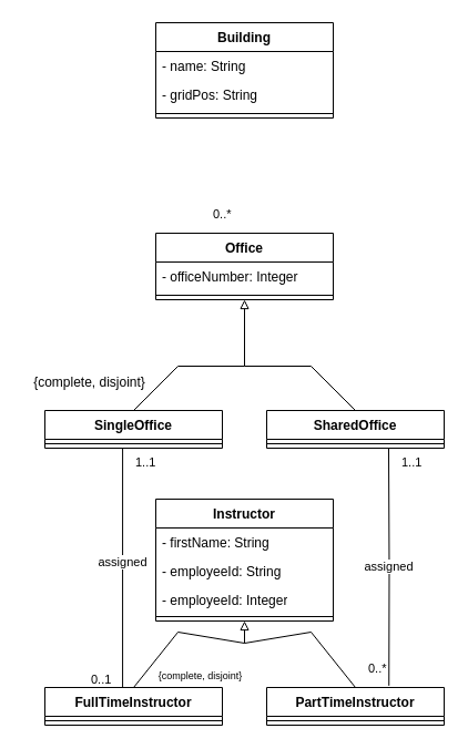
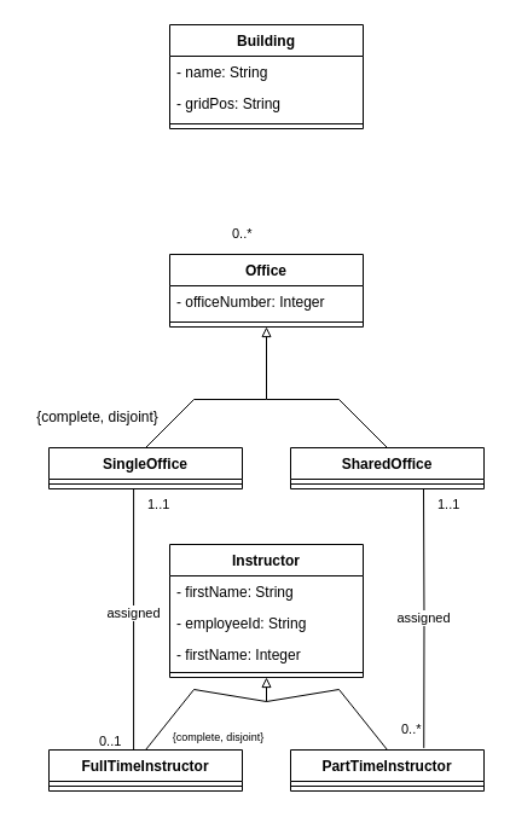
  <mxCell id="0" />
  <mxCell id="1" parent="0" />
  <mxCell id="2" value="Building" style="swimlane;fontStyle=1;align=center;verticalAlign=top;childLayout=stackLayout;horizontal=1;startSize=26;horizontalStack=0;resizeParent=1;resizeParentMax=0;resizeLast=0;collapsible=1;marginBottom=0;whiteSpace=wrap;html=1;" vertex="1" parent="1"><mxGeometry x="140" y="20" width="160" height="86" as="geometry" /></mxCell>
  <mxCell id="3" value="- name: String" style="text;strokeColor=none;fillColor=none;align=left;verticalAlign=top;spacingLeft=4;spacingRight=4;overflow=hidden;rotatable=0;points=[[0,0.5],[1,0.5]];portConstraint=eastwest;whiteSpace=wrap;html=1;" vertex="1" parent="2"><mxGeometry y="26" width="160" height="26" as="geometry" /></mxCell>
  <mxCell id="4" value="- gridPos: String" style="text;strokeColor=none;fillColor=none;align=left;verticalAlign=top;spacingLeft=4;spacingRight=4;overflow=hidden;rotatable=0;points=[[0,0.5],[1,0.5]];portConstraint=eastwest;whiteSpace=wrap;html=1;" vertex="1" parent="2"><mxGeometry y="52" width="160" height="26" as="geometry" /></mxCell>
  <mxCell id="5" value="" style="line;strokeWidth=1;fillColor=none;align=left;verticalAlign=middle;spacingTop=-1;spacingLeft=3;spacingRight=3;rotatable=0;labelPosition=right;points=[];portConstraint=eastwest;strokeColor=inherit;" vertex="1" parent="2"><mxGeometry y="78" width="160" height="8" as="geometry" /></mxCell>
  <mxCell id="6" value="Office" style="swimlane;fontStyle=1;align=center;verticalAlign=top;childLayout=stackLayout;horizontal=1;startSize=26;horizontalStack=0;resizeParent=1;resizeParentMax=0;resizeLast=0;collapsible=1;marginBottom=0;whiteSpace=wrap;html=1;" vertex="1" parent="1"><mxGeometry x="140" y="210" width="160" height="60" as="geometry" /></mxCell>
  <mxCell id="7" value="- officeNumber: Integer" style="text;strokeColor=none;fillColor=none;align=left;verticalAlign=top;spacingLeft=4;spacingRight=4;overflow=hidden;rotatable=0;points=[[0,0.5],[1,0.5]];portConstraint=eastwest;whiteSpace=wrap;html=1;" vertex="1" parent="6"><mxGeometry y="26" width="160" height="26" as="geometry" /></mxCell>
  <mxCell id="8" value="" style="line;strokeWidth=1;fillColor=none;align=left;verticalAlign=middle;spacingTop=-1;spacingLeft=3;spacingRight=3;rotatable=0;labelPosition=right;points=[];portConstraint=eastwest;strokeColor=inherit;" vertex="1" parent="6"><mxGeometry y="52" width="160" height="8" as="geometry" /></mxCell>
  <mxCell id="9" value="0..*" style="edgeLabel;resizable=0;html=1;align=left;verticalAlign=top;" connectable="0" vertex="1" parent="1"><mxGeometry x="190" y="180" as="geometry" /></mxCell>
  <mxCell id="10" value="" style="endArrow=none;startArrow=block;endFill=1;startFill=0;html=1;rounded=0;exitX=0.5;exitY=1;exitDx=0;exitDy=0;entryX=0.5;entryY=0;entryDx=0;entryDy=0;" edge="1" parent="1" source="6" target="11"><mxGeometry width="160" relative="1" as="geometry"><mxPoint x="190" y="340" as="sourcePoint" /><mxPoint x="220" y="360" as="targetPoint" /><Array as="points"><mxPoint x="220" y="330" /><mxPoint x="160" y="330" /></Array></mxGeometry></mxCell>
  <mxCell id="11" value="SingleOffice" style="swimlane;fontStyle=1;align=center;verticalAlign=top;childLayout=stackLayout;horizontal=1;startSize=26;horizontalStack=0;resizeParent=1;resizeParentMax=0;resizeLast=0;collapsible=1;marginBottom=0;whiteSpace=wrap;html=1;" vertex="1" parent="1"><mxGeometry x="40" y="370" width="160" height="34" as="geometry" /></mxCell>
  <mxCell id="12" value="" style="line;strokeWidth=1;fillColor=none;align=left;verticalAlign=middle;spacingTop=-1;spacingLeft=3;spacingRight=3;rotatable=0;labelPosition=right;points=[];portConstraint=eastwest;strokeColor=inherit;" vertex="1" parent="11"><mxGeometry y="26" width="160" height="8" as="geometry" /></mxCell>
  <mxCell id="13" value="SharedOffice" style="swimlane;fontStyle=1;align=center;verticalAlign=top;childLayout=stackLayout;horizontal=1;startSize=26;horizontalStack=0;resizeParent=1;resizeParentMax=0;resizeLast=0;collapsible=1;marginBottom=0;whiteSpace=wrap;html=1;" vertex="1" parent="1"><mxGeometry x="240" y="370" width="160" height="34" as="geometry" /></mxCell>
  <mxCell id="14" value="" style="line;strokeWidth=1;fillColor=none;align=left;verticalAlign=middle;spacingTop=-1;spacingLeft=3;spacingRight=3;rotatable=0;labelPosition=right;points=[];portConstraint=eastwest;strokeColor=inherit;" vertex="1" parent="13"><mxGeometry y="26" width="160" height="8" as="geometry" /></mxCell>
  <mxCell id="15" value="" style="endArrow=none;startArrow=none;endFill=1;startFill=0;html=1;rounded=0;entryX=0.5;entryY=0;entryDx=0;entryDy=0;" edge="1" parent="1" target="13"><mxGeometry width="160" relative="1" as="geometry"><mxPoint x="220" y="330" as="sourcePoint" /><mxPoint x="140" y="380" as="targetPoint" /><Array as="points"><mxPoint x="280" y="330" /></Array></mxGeometry></mxCell>
  <mxCell id="16" value="{complete, disjoint}" style="text;html=1;align=center;verticalAlign=middle;resizable=0;points=[];autosize=1;strokeColor=none;fillColor=none;" vertex="1" parent="1"><mxGeometry x="20" y="330" width="120" height="30" as="geometry" /></mxCell>
  <mxCell id="17" value="Instructor" style="swimlane;fontStyle=1;align=center;verticalAlign=top;childLayout=stackLayout;horizontal=1;startSize=26;horizontalStack=0;resizeParent=1;resizeParentMax=0;resizeLast=0;collapsible=1;marginBottom=0;whiteSpace=wrap;html=1;" vertex="1" parent="1"><mxGeometry x="140" y="450" width="160" height="110" as="geometry" /></mxCell>
  <mxCell id="18" value="- firstName: String" style="text;strokeColor=none;fillColor=none;align=left;verticalAlign=top;spacingLeft=4;spacingRight=4;overflow=hidden;rotatable=0;points=[[0,0.5],[1,0.5]];portConstraint=eastwest;whiteSpace=wrap;html=1;" vertex="1" parent="17"><mxGeometry y="26" width="160" height="26" as="geometry" /></mxCell>
  <mxCell id="19" value="- employeeId: String" style="text;strokeColor=none;fillColor=none;align=left;verticalAlign=top;spacingLeft=4;spacingRight=4;overflow=hidden;rotatable=0;points=[[0,0.5],[1,0.5]];portConstraint=eastwest;whiteSpace=wrap;html=1;" vertex="1" parent="17"><mxGeometry y="52" width="160" height="26" as="geometry" /></mxCell>
- <mxCell id="20" value="- employeeId: Integer" style="text;strokeColor=none;fillColor=none;align=left;verticalAlign=top;spacingLeft=4;spacingRight=4;overflow=hidden;rotatable=0;points=[[0,0.5],[1,0.5]];portConstraint=eastwest;whiteSpace=wrap;html=1;" vertex="1" parent="17"><mxGeometry y="78" width="160" height="24" as="geometry" /></mxCell>
+ <mxCell id="20" value="- firstName: Integer" style="text;strokeColor=none;fillColor=none;align=left;verticalAlign=top;spacingLeft=4;spacingRight=4;overflow=hidden;rotatable=0;points=[[0,0.5],[1,0.5]];portConstraint=eastwest;whiteSpace=wrap;html=1;" vertex="1" parent="17"><mxGeometry y="78" width="160" height="24" as="geometry" /></mxCell>
  <mxCell id="21" value="" style="line;strokeWidth=1;fillColor=none;align=left;verticalAlign=middle;spacingTop=-1;spacingLeft=3;spacingRight=3;rotatable=0;labelPosition=right;points=[];portConstraint=eastwest;strokeColor=inherit;" vertex="1" parent="17"><mxGeometry y="102" width="160" height="8" as="geometry" /></mxCell>
  <mxCell id="22" value="FullTimeInstructor" style="swimlane;fontStyle=1;align=center;verticalAlign=top;childLayout=stackLayout;horizontal=1;startSize=26;horizontalStack=0;resizeParent=1;resizeParentMax=0;resizeLast=0;collapsible=1;marginBottom=0;whiteSpace=wrap;html=1;" vertex="1" parent="1"><mxGeometry x="40" y="620" width="160" height="34" as="geometry" /></mxCell>
  <mxCell id="23" value="" style="line;strokeWidth=1;fillColor=none;align=left;verticalAlign=middle;spacingTop=-1;spacingLeft=3;spacingRight=3;rotatable=0;labelPosition=right;points=[];portConstraint=eastwest;strokeColor=inherit;" vertex="1" parent="22"><mxGeometry y="26" width="160" height="8" as="geometry" /></mxCell>
  <mxCell id="24" value="PartTimeInstructor" style="swimlane;fontStyle=1;align=center;verticalAlign=top;childLayout=stackLayout;horizontal=1;startSize=26;horizontalStack=0;resizeParent=1;resizeParentMax=0;resizeLast=0;collapsible=1;marginBottom=0;whiteSpace=wrap;html=1;" vertex="1" parent="1"><mxGeometry x="240" y="620" width="160" height="34" as="geometry" /></mxCell>
  <mxCell id="25" value="" style="line;strokeWidth=1;fillColor=none;align=left;verticalAlign=middle;spacingTop=-1;spacingLeft=3;spacingRight=3;rotatable=0;labelPosition=right;points=[];portConstraint=eastwest;strokeColor=inherit;" vertex="1" parent="24"><mxGeometry y="26" width="160" height="8" as="geometry" /></mxCell>
  <mxCell id="26" value="" style="endArrow=none;startArrow=block;endFill=1;startFill=0;html=1;rounded=0;entryX=0.5;entryY=0;entryDx=0;entryDy=0;" edge="1" parent="1" target="22"><mxGeometry width="160" relative="1" as="geometry"><mxPoint x="220" y="560" as="sourcePoint" /><mxPoint x="120" y="610" as="targetPoint" /><Array as="points"><mxPoint x="220" y="580" /><mxPoint x="160" y="570" /></Array></mxGeometry></mxCell>
  <mxCell id="27" value="" style="endArrow=none;startArrow=none;endFill=1;startFill=0;html=1;rounded=0;entryX=0.5;entryY=0;entryDx=0;entryDy=0;" edge="1" parent="1" target="24"><mxGeometry width="160" relative="1" as="geometry"><mxPoint x="220" y="580" as="sourcePoint" /><mxPoint x="320" y="610" as="targetPoint" /><Array as="points"><mxPoint x="280" y="570" /></Array></mxGeometry></mxCell>
  <mxCell id="28" value="{complete, disjoint}" style="text;html=1;align=center;verticalAlign=middle;resizable=0;points=[];autosize=1;strokeColor=none;fillColor=none;fontSize=9;" vertex="1" parent="1"><mxGeometry x="130" y="600" width="100" height="20" as="geometry" /></mxCell>
  <mxCell id="29" value="assigned" style="endArrow=none;html=1;endSize=12;startArrow=none;startSize=14;startFill=0;edgeStyle=orthogonalEdgeStyle;rounded=0;exitX=0.5;exitY=1;exitDx=0;exitDy=0;entryX=0.438;entryY=0;entryDx=0;entryDy=0;entryPerimeter=0;" edge="1" parent="1" target="22"><mxGeometry relative="1" as="geometry"><mxPoint x="120" y="404" as="sourcePoint" /><mxPoint x="120" y="600" as="targetPoint" /><mxPoint as="offset" /><Array as="points"><mxPoint x="110" y="404" /></Array></mxGeometry></mxCell>
  <mxCell id="30" value="1..1" style="edgeLabel;resizable=0;html=1;align=left;verticalAlign=top;" connectable="0" vertex="1" parent="29"><mxGeometry x="-1" relative="1" as="geometry"><mxPoint as="offset" /></mxGeometry></mxCell>
  <mxCell id="31" value="0..1" style="edgeLabel;resizable=0;html=1;align=left;verticalAlign=top;" connectable="0" vertex="1" parent="1"><mxGeometry x="80" y="600" as="geometry" /></mxCell>
  <mxCell id="32" value="assigned" style="endArrow=none;html=1;endSize=12;startArrow=none;startSize=14;startFill=0;edgeStyle=orthogonalEdgeStyle;rounded=0;exitX=0.5;exitY=1;exitDx=0;exitDy=0;entryX=0.689;entryY=-0.047;entryDx=0;entryDy=0;entryPerimeter=0;" edge="1" parent="1" target="24"><mxGeometry relative="1" as="geometry"><mxPoint x="350" y="404" as="sourcePoint" /><mxPoint x="350" y="508" as="targetPoint" /><mxPoint as="offset" /></mxGeometry></mxCell>
  <mxCell id="33" value="1..1" style="edgeLabel;resizable=0;html=1;align=left;verticalAlign=top;" connectable="0" vertex="1" parent="32"><mxGeometry x="-1" relative="1" as="geometry"><mxPoint x="10" as="offset" /></mxGeometry></mxCell>
  <mxCell id="34" value="0..*" style="edgeLabel;resizable=0;html=1;align=left;verticalAlign=top;" connectable="0" vertex="1" parent="1"><mxGeometry x="330" y="590" as="geometry" /></mxCell>
